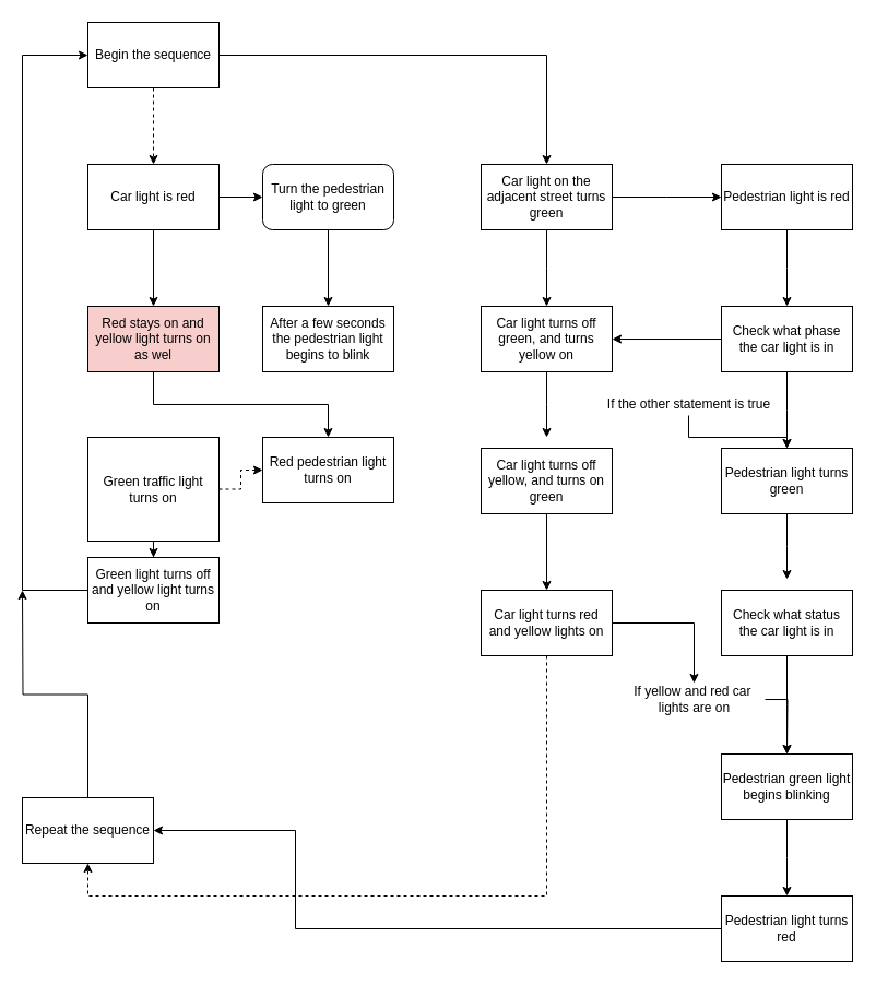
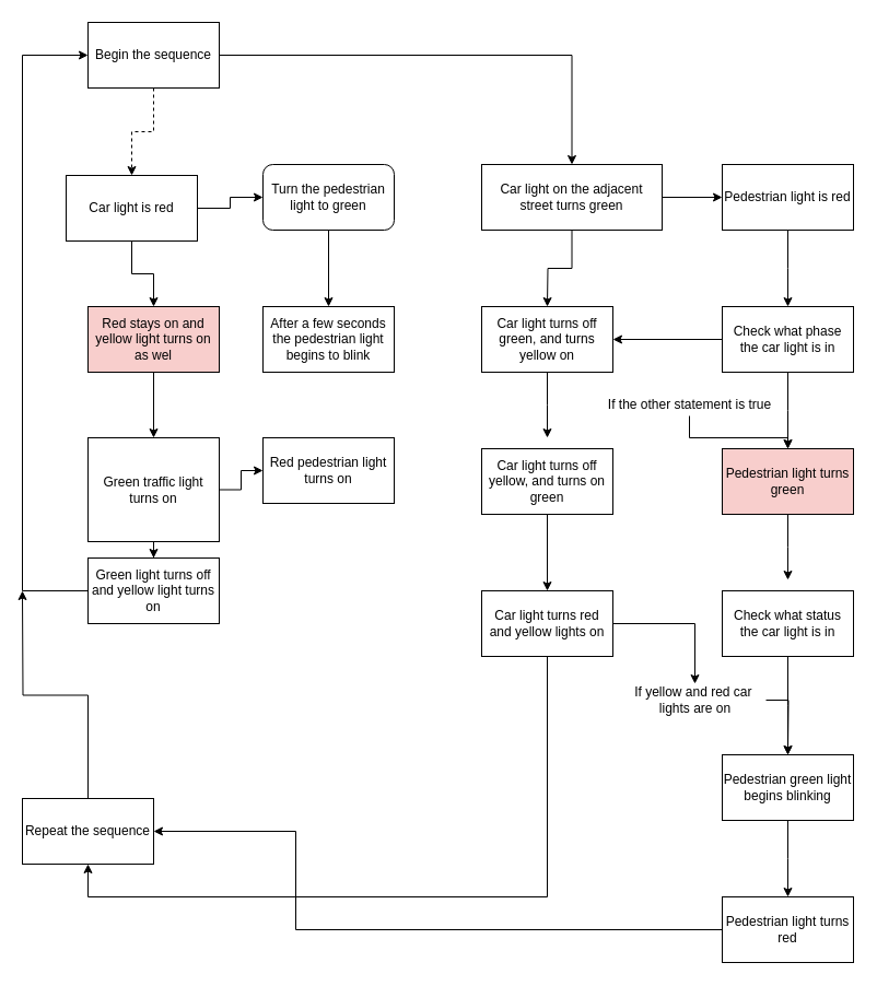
  <mxCell id="0" />
  <mxCell id="1" parent="0" />
  <mxCell id="2" style="edgeStyle=orthogonalEdgeStyle;rounded=0;orthogonalLoop=1;jettySize=auto;html=1;entryX=0.5;entryY=0;entryDx=0;entryDy=0;dashed=1;" edge="1" parent="1" source="4" target="7"><mxGeometry relative="1" as="geometry"><mxPoint x="350" y="150" as="targetPoint" /></mxGeometry></mxCell>
  <mxCell id="3" style="edgeStyle=orthogonalEdgeStyle;rounded=0;orthogonalLoop=1;jettySize=auto;html=1;entryX=0.5;entryY=0;entryDx=0;entryDy=0;" edge="1" parent="1" source="4" target="21"><mxGeometry relative="1" as="geometry" /></mxCell>
  <mxCell id="4" value="Begin the sequence" style="rounded=0;whiteSpace=wrap;html=1;" vertex="1" parent="1"><mxGeometry x="80" y="20" width="120" height="60" as="geometry" /></mxCell>
  <mxCell id="5" style="edgeStyle=orthogonalEdgeStyle;rounded=0;orthogonalLoop=1;jettySize=auto;html=1;" edge="1" parent="1" source="7" target="9"><mxGeometry relative="1" as="geometry"><mxPoint x="370" y="180" as="targetPoint" /></mxGeometry></mxCell>
  <mxCell id="6" style="edgeStyle=orthogonalEdgeStyle;rounded=0;orthogonalLoop=1;jettySize=auto;html=1;entryX=0.5;entryY=0;entryDx=0;entryDy=0;" edge="1" parent="1" source="7" target="12"><mxGeometry relative="1" as="geometry"><mxPoint x="250" y="270" as="targetPoint" /></mxGeometry></mxCell>
- <mxCell id="7" value="Car light is red" style="rounded=0;whiteSpace=wrap;html=1;" vertex="1" parent="1"><mxGeometry x="80" y="150" width="120" height="60" as="geometry" /></mxCell>
+ <mxCell id="7" value="Car light is red" style="rounded=0;whiteSpace=wrap;html=1;" vertex="1" parent="1"><mxGeometry x="60" y="160" width="120" height="60" as="geometry" /></mxCell>
  <mxCell id="8" style="edgeStyle=orthogonalEdgeStyle;rounded=0;orthogonalLoop=1;jettySize=auto;html=1;entryX=0.5;entryY=0;entryDx=0;entryDy=0;" edge="1" parent="1" source="9" target="10"><mxGeometry relative="1" as="geometry"><mxPoint x="450" y="280" as="targetPoint" /></mxGeometry></mxCell>
  <mxCell id="9" value="Turn the pedestrian light to green" style="whiteSpace=wrap;html=1;rounded=1;" vertex="1" parent="1"><mxGeometry x="240" y="150" width="120" height="60" as="geometry" /></mxCell>
  <mxCell id="10" value="After a few seconds the pedestrian light begins to blink" style="whiteSpace=wrap;html=1;" vertex="1" parent="1"><mxGeometry x="240" y="280" width="120" height="60" as="geometry" /></mxCell>
- <mxCell id="11" style="edgeStyle=orthogonalEdgeStyle;rounded=0;orthogonalLoop=1;jettySize=auto;html=1;exitX=0.5;exitY=1;exitDx=0;exitDy=0;" edge="1" parent="1" source="12" target="16"><mxGeometry relative="1" as="geometry"><mxPoint x="250" y="400" as="targetPoint" /></mxGeometry></mxCell>
+ <mxCell id="11" style="edgeStyle=orthogonalEdgeStyle;rounded=0;orthogonalLoop=1;jettySize=auto;html=1;exitX=0.5;exitY=1;exitDx=0;exitDy=0;entryX=0.5;entryY=0;entryDx=0;entryDy=0;" edge="1" parent="1" source="12" target="15"><mxGeometry relative="1" as="geometry"><mxPoint x="250" y="400" as="targetPoint" /></mxGeometry></mxCell>
  <mxCell id="12" value="Red stays on and yellow light turns on as wel" style="whiteSpace=wrap;html=1;fillColor=#f8cecc;" vertex="1" parent="1"><mxGeometry x="80" y="280" width="120" height="60" as="geometry" /></mxCell>
- <mxCell id="13" style="edgeStyle=orthogonalEdgeStyle;rounded=0;orthogonalLoop=1;jettySize=auto;html=1;entryX=0;entryY=0.5;entryDx=0;entryDy=0;dashed=1;" edge="1" parent="1" source="15" target="16"><mxGeometry relative="1" as="geometry" /></mxCell>
+ <mxCell id="13" style="edgeStyle=orthogonalEdgeStyle;rounded=0;orthogonalLoop=1;jettySize=auto;html=1;entryX=0;entryY=0.5;entryDx=0;entryDy=0;" edge="1" parent="1" source="15" target="16"><mxGeometry relative="1" as="geometry" /></mxCell>
  <mxCell id="14" style="edgeStyle=orthogonalEdgeStyle;rounded=0;orthogonalLoop=1;jettySize=auto;html=1;entryX=0.5;entryY=0;entryDx=0;entryDy=0;" edge="1" parent="1" source="15" target="18"><mxGeometry relative="1" as="geometry"><mxPoint x="250" y="510" as="targetPoint" /></mxGeometry></mxCell>
  <mxCell id="15" value="Green traffic light turns on" style="whiteSpace=wrap;html=1;" vertex="1" parent="1"><mxGeometry x="80" y="400" width="120" height="95" as="geometry" /></mxCell>
  <mxCell id="16" value="Red pedestrian light turns on" style="whiteSpace=wrap;html=1;" vertex="1" parent="1"><mxGeometry x="240" y="400" width="120" height="60" as="geometry" /></mxCell>
  <mxCell id="17" style="edgeStyle=orthogonalEdgeStyle;rounded=0;orthogonalLoop=1;jettySize=auto;html=1;entryX=0;entryY=0.5;entryDx=0;entryDy=0;" edge="1" parent="1" source="18" target="4"><mxGeometry relative="1" as="geometry"><mxPoint x="70" y="170" as="targetPoint" /><Array as="points"><mxPoint x="20" y="540" /><mxPoint x="20" y="50" /></Array></mxGeometry></mxCell>
  <mxCell id="18" value="Green light turns off and yellow light turns on" style="whiteSpace=wrap;html=1;" vertex="1" parent="1"><mxGeometry x="80" y="510" width="120" height="60" as="geometry" /></mxCell>
  <mxCell id="19" style="edgeStyle=orthogonalEdgeStyle;rounded=0;orthogonalLoop=1;jettySize=auto;html=1;" edge="1" parent="1" source="21"><mxGeometry relative="1" as="geometry"><mxPoint x="660" y="180" as="targetPoint" /></mxGeometry></mxCell>
  <mxCell id="20" style="edgeStyle=orthogonalEdgeStyle;rounded=0;orthogonalLoop=1;jettySize=auto;html=1;" edge="1" parent="1" source="21"><mxGeometry relative="1" as="geometry"><mxPoint x="500" y="280" as="targetPoint" /></mxGeometry></mxCell>
- <mxCell id="21" value="Car light on the adjacent street turns green" style="whiteSpace=wrap;html=1;" vertex="1" parent="1"><mxGeometry x="440" y="150" width="120" height="60" as="geometry" /></mxCell>
+ <mxCell id="21" value="Car light on the adjacent street turns green" style="whiteSpace=wrap;html=1;" vertex="1" parent="1"><mxGeometry x="440" y="150" width="165" height="60" as="geometry" /></mxCell>
  <mxCell id="22" style="edgeStyle=orthogonalEdgeStyle;rounded=0;orthogonalLoop=1;jettySize=auto;html=1;" edge="1" parent="1" source="23"><mxGeometry relative="1" as="geometry"><mxPoint x="720" y="280" as="targetPoint" /></mxGeometry></mxCell>
  <mxCell id="23" value="Pedestrian light is red" style="whiteSpace=wrap;html=1;" vertex="1" parent="1"><mxGeometry x="660" y="150" width="120" height="60" as="geometry" /></mxCell>
  <mxCell id="24" style="edgeStyle=orthogonalEdgeStyle;rounded=0;orthogonalLoop=1;jettySize=auto;html=1;entryX=1;entryY=0.5;entryDx=0;entryDy=0;" edge="1" parent="1" source="26" target="28"><mxGeometry relative="1" as="geometry"><mxPoint x="600" y="310" as="targetPoint" /></mxGeometry></mxCell>
  <mxCell id="25" style="edgeStyle=orthogonalEdgeStyle;rounded=0;orthogonalLoop=1;jettySize=auto;html=1;" edge="1" parent="1" source="26"><mxGeometry relative="1" as="geometry"><mxPoint x="720" y="410" as="targetPoint" /></mxGeometry></mxCell>
  <mxCell id="26" value="Check what phase the car light is in" style="whiteSpace=wrap;html=1;" vertex="1" parent="1"><mxGeometry x="660" y="280" width="120" height="60" as="geometry" /></mxCell>
  <mxCell id="27" style="edgeStyle=orthogonalEdgeStyle;rounded=0;orthogonalLoop=1;jettySize=auto;html=1;" edge="1" parent="1" source="28"><mxGeometry relative="1" as="geometry"><mxPoint x="500" y="400" as="targetPoint" /></mxGeometry></mxCell>
  <mxCell id="28" value="Car light turns off green, and turns yellow on" style="whiteSpace=wrap;html=1;" vertex="1" parent="1"><mxGeometry x="440" y="280" width="120" height="60" as="geometry" /></mxCell>
  <mxCell id="29" style="edgeStyle=orthogonalEdgeStyle;rounded=0;orthogonalLoop=1;jettySize=auto;html=1;entryX=0.5;entryY=0;entryDx=0;entryDy=0;" edge="1" parent="1" source="30" target="39"><mxGeometry relative="1" as="geometry" /></mxCell>
  <mxCell id="30" value="Car light turns off yellow, and turns on green" style="whiteSpace=wrap;html=1;" vertex="1" parent="1"><mxGeometry x="440" y="410" width="120" height="60" as="geometry" /></mxCell>
  <mxCell id="31" style="edgeStyle=orthogonalEdgeStyle;rounded=0;orthogonalLoop=1;jettySize=auto;html=1;" edge="1" parent="1" source="32"><mxGeometry relative="1" as="geometry"><mxPoint x="720" y="530" as="targetPoint" /></mxGeometry></mxCell>
- <mxCell id="32" value="Pedestrian light turns green" style="whiteSpace=wrap;html=1;" vertex="1" parent="1"><mxGeometry x="660" y="410" width="120" height="60" as="geometry" /></mxCell>
+ <mxCell id="32" value="Pedestrian light turns green" style="whiteSpace=wrap;html=1;fillColor=#f8cecc;" vertex="1" parent="1"><mxGeometry x="660" y="410" width="120" height="60" as="geometry" /></mxCell>
  <mxCell id="33" value="" style="edgeStyle=orthogonalEdgeStyle;rounded=0;orthogonalLoop=1;jettySize=auto;html=1;" edge="1" parent="1" source="34" target="32"><mxGeometry relative="1" as="geometry" /></mxCell>
  <mxCell id="34" value="If the other statement is true" style="text;html=1;align=center;verticalAlign=middle;resizable=0;points=[];autosize=1;strokeColor=none;fillColor=none;" vertex="1" parent="1"><mxGeometry x="550" y="360" width="160" height="20" as="geometry" /></mxCell>
  <mxCell id="35" style="edgeStyle=orthogonalEdgeStyle;rounded=0;orthogonalLoop=1;jettySize=auto;html=1;" edge="1" parent="1" source="36"><mxGeometry relative="1" as="geometry"><mxPoint x="720" y="690" as="targetPoint" /></mxGeometry></mxCell>
  <mxCell id="36" value="Check what status the car light is in" style="whiteSpace=wrap;html=1;" vertex="1" parent="1"><mxGeometry x="660" y="540" width="120" height="60" as="geometry" /></mxCell>
  <mxCell id="37" style="edgeStyle=orthogonalEdgeStyle;rounded=0;orthogonalLoop=1;jettySize=auto;html=1;" edge="1" parent="1" source="39" target="41"><mxGeometry relative="1" as="geometry" /></mxCell>
- <mxCell id="38" style="edgeStyle=orthogonalEdgeStyle;rounded=0;orthogonalLoop=1;jettySize=auto;html=1;entryX=0.5;entryY=1;entryDx=0;entryDy=0;dashed=1;" edge="1" parent="1" source="39" target="47"><mxGeometry relative="1" as="geometry"><mxPoint x="170" y="890" as="targetPoint" /><Array as="points"><mxPoint x="500" y="820" /><mxPoint x="80" y="820" /></Array></mxGeometry></mxCell>
+ <mxCell id="38" style="edgeStyle=orthogonalEdgeStyle;rounded=0;orthogonalLoop=1;jettySize=auto;html=1;entryX=0.5;entryY=1;entryDx=0;entryDy=0;" edge="1" parent="1" source="39" target="47"><mxGeometry relative="1" as="geometry"><mxPoint x="170" y="890" as="targetPoint" /><Array as="points"><mxPoint x="500" y="820" /><mxPoint x="80" y="820" /></Array></mxGeometry></mxCell>
  <mxCell id="39" value="Car light turns red and yellow lights on" style="whiteSpace=wrap;html=1;" vertex="1" parent="1"><mxGeometry x="440" y="540" width="120" height="60" as="geometry" /></mxCell>
  <mxCell id="40" style="edgeStyle=orthogonalEdgeStyle;rounded=0;orthogonalLoop=1;jettySize=auto;html=1;" edge="1" parent="1" source="41"><mxGeometry relative="1" as="geometry"><mxPoint x="720" y="690" as="targetPoint" /></mxGeometry></mxCell>
  <mxCell id="41" value="If yellow and red car&amp;nbsp;&lt;br&gt;lights are on" style="text;html=1;align=center;verticalAlign=middle;resizable=0;points=[];autosize=1;strokeColor=none;fillColor=none;" vertex="1" parent="1"><mxGeometry x="570" y="625" width="130" height="30" as="geometry" /></mxCell>
  <mxCell id="42" style="edgeStyle=orthogonalEdgeStyle;rounded=0;orthogonalLoop=1;jettySize=auto;html=1;" edge="1" parent="1" source="43"><mxGeometry relative="1" as="geometry"><mxPoint x="720" y="820" as="targetPoint" /></mxGeometry></mxCell>
  <mxCell id="43" value="Pedestrian green light begins blinking" style="whiteSpace=wrap;html=1;" vertex="1" parent="1"><mxGeometry x="660" y="690" width="120" height="60" as="geometry" /></mxCell>
  <mxCell id="44" style="edgeStyle=orthogonalEdgeStyle;rounded=0;orthogonalLoop=1;jettySize=auto;html=1;entryX=1;entryY=0.5;entryDx=0;entryDy=0;" edge="1" parent="1" source="45" target="47"><mxGeometry relative="1" as="geometry"><mxPoint x="500" y="820" as="targetPoint" /><Array as="points"><mxPoint x="270" y="850" /><mxPoint x="270" y="760" /></Array></mxGeometry></mxCell>
  <mxCell id="45" value="Pedestrian light turns red" style="whiteSpace=wrap;html=1;" vertex="1" parent="1"><mxGeometry x="660" y="820" width="120" height="60" as="geometry" /></mxCell>
  <mxCell id="46" style="edgeStyle=orthogonalEdgeStyle;rounded=0;orthogonalLoop=1;jettySize=auto;html=1;" edge="1" parent="1" source="47"><mxGeometry relative="1" as="geometry"><mxPoint x="20" y="540" as="targetPoint" /></mxGeometry></mxCell>
  <mxCell id="47" value="Repeat the sequence" style="whiteSpace=wrap;html=1;" vertex="1" parent="1"><mxGeometry x="20" y="730" width="120" height="60" as="geometry" /></mxCell>
